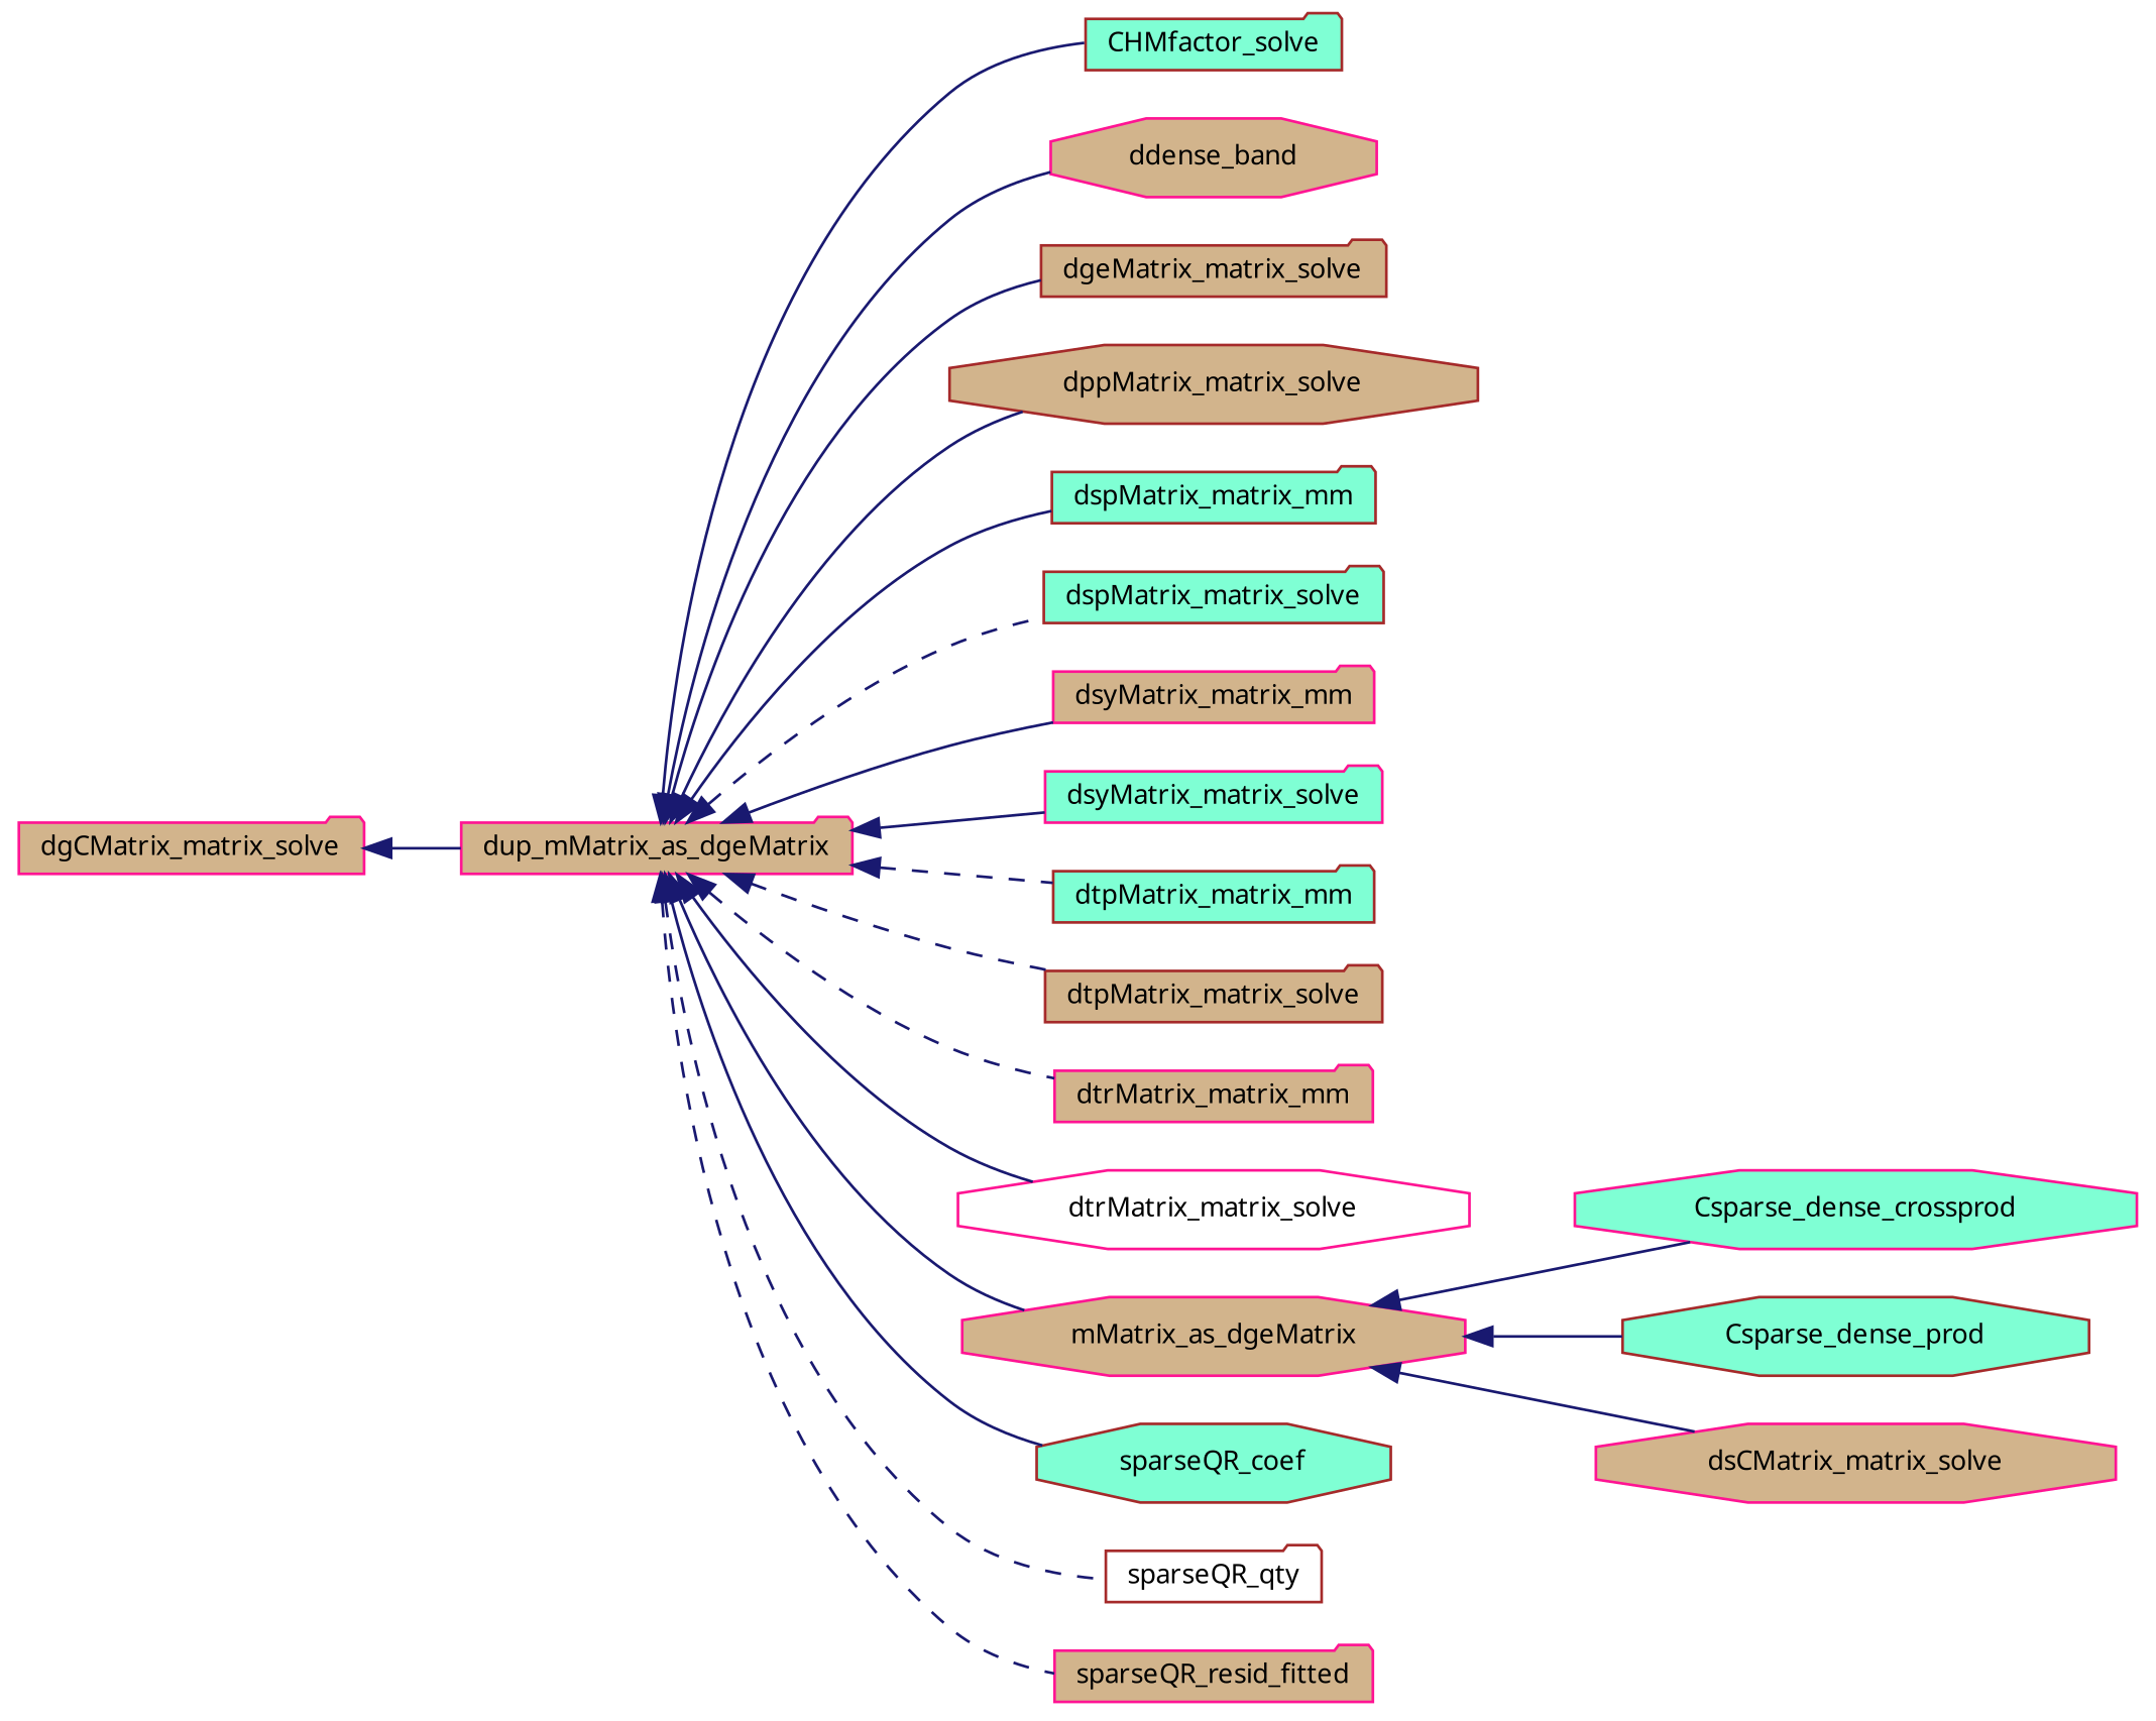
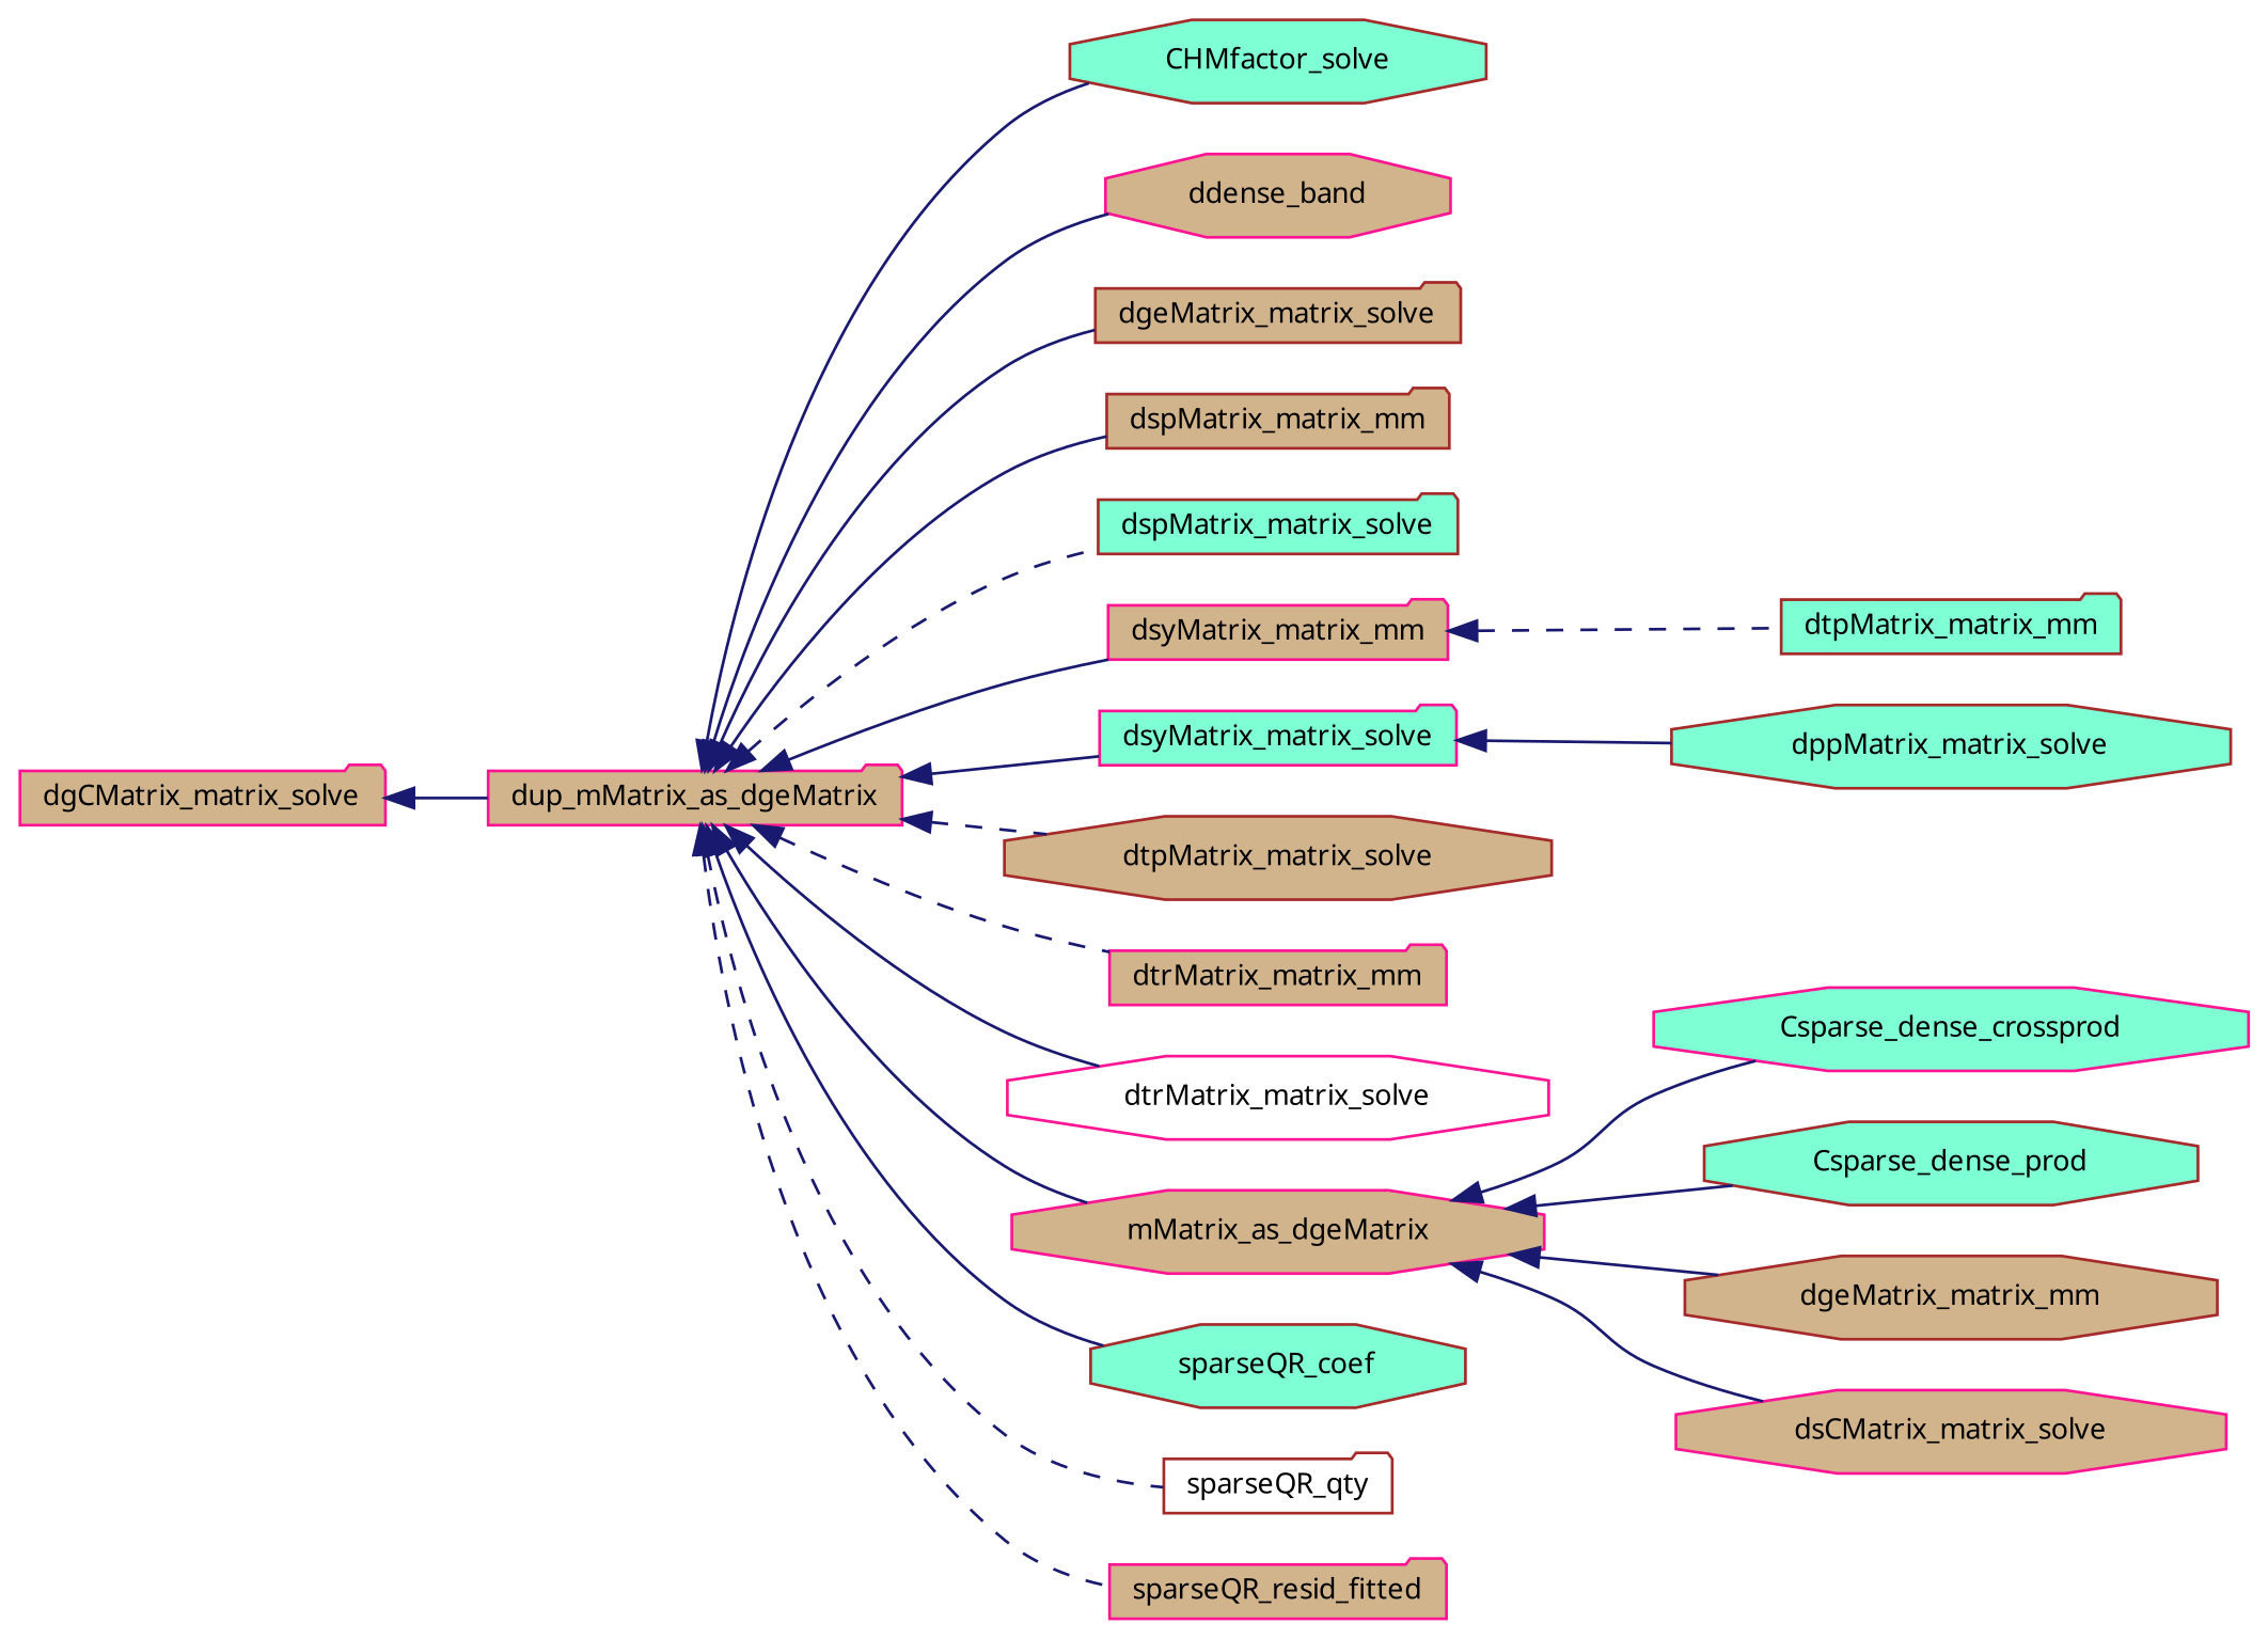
  digraph {
    fontname="Noto Sans"
    rankdir=LR
    node [color=deeppink fillcolor=tan fontname="Noto Sans" fontsize=10 shape=folder style=filled]
    edge [color=midnightblue dir=back fontname="Noto Sans" fontsize=10 labelfontname="FreeSans.ttf" labelfontsize=10 style=solid]
    n1 [fontcolor=black height=0.2 label=dup_mMatrix_as_dgeMatrix width=0.4]
-   n2 [color=brown fillcolor=aquamarine height=0.2 label=CHMfactor_solve width=0.4]
+   n2 [color=brown fillcolor=aquamarine height=0.2 label=CHMfactor_solve shape=octagon width=0.4]
    n3 [height=0.2 label=ddense_band shape=octagon width=0.4]
    n4 [color=brown height=0.2 label=dgeMatrix_matrix_solve width=0.4]
-   n5 [color=brown height=0.2 label=dppMatrix_matrix_solve shape=octagon width=0.4]
-   n6 [color=brown fillcolor=aquamarine height=0.2 label=dspMatrix_matrix_mm width=0.4]
+   n5 [color=brown fillcolor=aquamarine height=0.2 label=dppMatrix_matrix_solve shape=octagon width=0.4]
+   n6 [color=brown height=0.2 label=dspMatrix_matrix_mm width=0.4]
    n7 [color=brown fillcolor=aquamarine height=0.2 label=dspMatrix_matrix_solve width=0.4]
    n8 [height=0.2 label=dsyMatrix_matrix_mm width=0.4]
    n9 [fillcolor=aquamarine height=0.2 label=dsyMatrix_matrix_solve width=0.4]
    n10 [color=brown fillcolor=aquamarine height=0.2 label=dtpMatrix_matrix_mm width=0.4]
-   n11 [color=brown height=0.2 label=dtpMatrix_matrix_solve width=0.4]
+   n11 [color=brown height=0.2 label=dtpMatrix_matrix_solve shape=octagon width=0.4]
    n12 [height=0.2 label=dtrMatrix_matrix_mm width=0.4]
    n13 [fillcolor=white height=0.2 label=dtrMatrix_matrix_solve shape=octagon width=0.4]
    n14 [height=0.2 label=mMatrix_as_dgeMatrix shape=octagon width=0.4]
    n15 [color=brown fillcolor=aquamarine height=0.2 label=sparseQR_coef shape=octagon width=0.4]
    n16 [color=brown fillcolor=white height=0.2 label=sparseQR_qty width=0.4]
    n17 [height=0.2 label=sparseQR_resid_fitted width=0.4]
    n18 [height=0.2 label=dgCMatrix_matrix_solve width=0.4]
    n19 [fillcolor=aquamarine height=0.2 label=Csparse_dense_crossprod shape=octagon width=0.4]
    n20 [color=brown fillcolor=aquamarine height=0.2 label=Csparse_dense_prod shape=octagon width=0.4]
+   n21 [color=brown height=0.2 label=dgeMatrix_matrix_mm shape=octagon width=0.4]
    n22 [height=0.2 label=dsCMatrix_matrix_solve shape=octagon width=0.4]
    n1 -> n2
    n1 -> n3
    n1 -> n4
-   n1 -> n5
+   n9 -> n5
    n1 -> n6
    n1 -> n7 [style=dashed]
    n1 -> n8
    n1 -> n9
-   n1 -> n10 [style=dashed]
+   n8 -> n10 [style=dashed]
    n1 -> n11 [style=dashed]
    n1 -> n12 [style=dashed]
    n1 -> n13
    n1 -> n14
    n1 -> n15
    n1 -> n16 [style=dashed]
    n1 -> n17 [style=dashed]
    n14 -> n19
    n14 -> n20
+   n14 -> n21
    n14 -> n22
    n18 -> n1
  }
